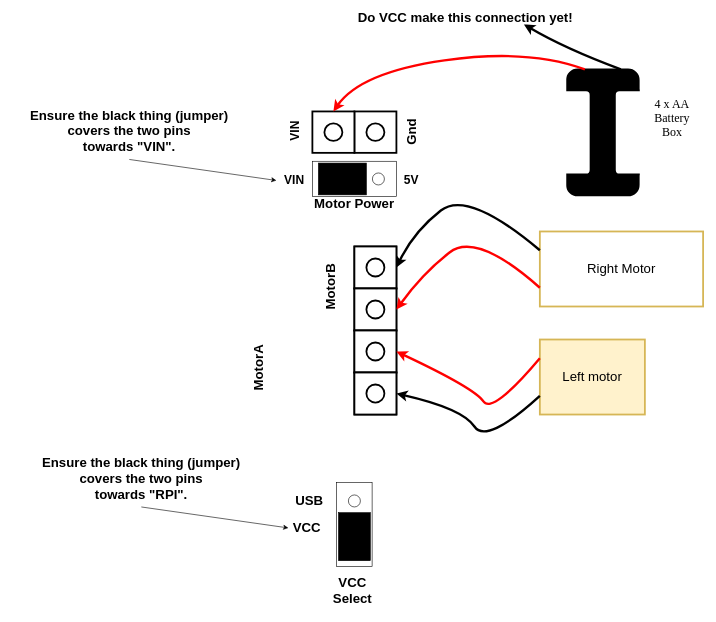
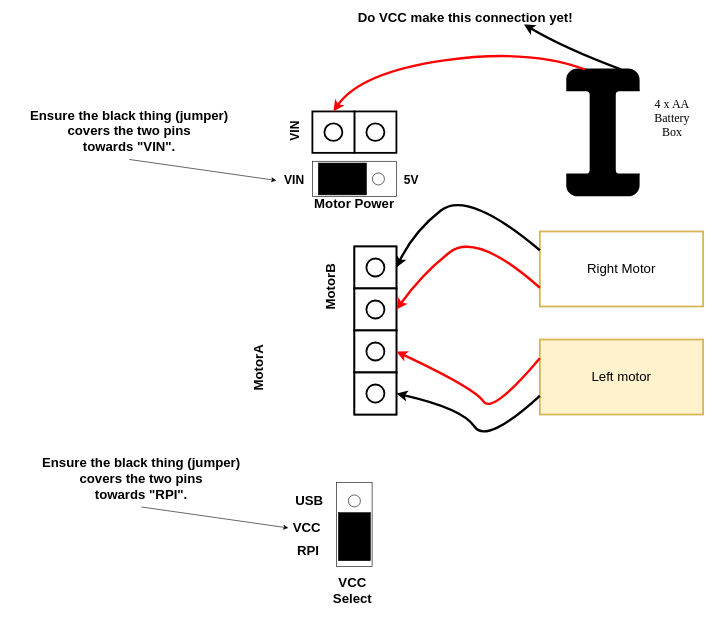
  <mxCell id="0" />
  <mxCell id="1" parent="0" />
  <mxCell id="2" value="" style="curved=1;endArrow=classic;html=1;strokeColor=#000000;strokeWidth=4;fillColor=#FF3333;fontSize=49;exitX=0.75;exitY=0;entryX=0.75;entryY=1;entryDx=0;entryDy=0;" parent="1" source="4" target="18" edge="1"><mxGeometry width="50" height="50" relative="1" as="geometry"><mxPoint x="1040" y="80" as="sourcePoint" /><mxPoint x="780" y="50" as="targetPoint" /><Array as="points"><mxPoint x="940" y="80" /></Array></mxGeometry></mxCell>
  <mxCell id="3" value="" style="group" parent="1" vertex="1" connectable="0"><mxGeometry x="924" y="115" width="160.5" height="210" as="geometry" /></mxCell>
  <mxCell id="4" value="" style="rounded=1;whiteSpace=wrap;html=1;strokeColor=#000000;strokeWidth=3;fillColor=#000000;fontSize=49;" parent="3" vertex="1"><mxGeometry x="20" width="120" height="210" as="geometry" /></mxCell>
  <mxCell id="5" value="" style="rounded=1;whiteSpace=wrap;html=1;strokeColor=#000000;strokeWidth=3;fillColor=#ffffff;fontSize=49;" parent="3" vertex="1"><mxGeometry x="9.5" y="35" width="50" height="140" as="geometry" /></mxCell>
  <mxCell id="6" value="" style="rounded=1;whiteSpace=wrap;html=1;strokeColor=#000000;strokeWidth=3;fillColor=#ffffff;fontSize=49;" parent="3" vertex="1"><mxGeometry x="100" y="35" width="50" height="140" as="geometry" /></mxCell>
  <mxCell id="7" value="" style="rounded=0;whiteSpace=wrap;html=1;strokeColor=none;strokeWidth=3;fillColor=#ffffff;fontSize=49;" parent="3" vertex="1"><mxGeometry width="19" height="210" as="geometry" /></mxCell>
  <mxCell id="8" value="" style="rounded=0;whiteSpace=wrap;html=1;strokeColor=none;strokeWidth=3;fillColor=#ffffff;fontSize=49;" parent="3" vertex="1"><mxGeometry x="141.5" width="19" height="210" as="geometry" /></mxCell>
  <mxCell id="9" value="" style="group" parent="1" vertex="1" connectable="0"><mxGeometry x="590" y="185" width="70" height="69" as="geometry" /></mxCell>
  <mxCell id="10" value="" style="rounded=0;whiteSpace=wrap;html=1;strokeColor=#000000;strokeWidth=3;fillColor=#ffffff;fontSize=49;" parent="9" vertex="1"><mxGeometry width="70" height="69" as="geometry" /></mxCell>
  <mxCell id="11" value="" style="ellipse;whiteSpace=wrap;html=1;aspect=fixed;strokeColor=#000000;strokeWidth=3;fillColor=#ffffff;fontSize=49;" parent="9" vertex="1"><mxGeometry x="20" y="20" width="30" height="29" as="geometry" /></mxCell>
  <mxCell id="12" value="" style="group" parent="1" vertex="1" connectable="0"><mxGeometry x="520" y="185" width="70" height="69" as="geometry" /></mxCell>
  <mxCell id="13" value="" style="rounded=0;whiteSpace=wrap;html=1;strokeColor=#000000;strokeWidth=3;fillColor=#ffffff;fontSize=49;" parent="12" vertex="1"><mxGeometry width="70" height="69" as="geometry" /></mxCell>
  <mxCell id="14" value="" style="ellipse;whiteSpace=wrap;html=1;aspect=fixed;strokeColor=#000000;strokeWidth=3;fillColor=#ffffff;fontSize=49;" parent="12" vertex="1"><mxGeometry x="20" y="20" width="30" height="29" as="geometry" /></mxCell>
  <mxCell id="15" value="" style="curved=1;endArrow=classic;html=1;strokeColor=#FF0000;strokeWidth=4;fillColor=#FF3333;fontSize=49;entryX=0.5;entryY=0;entryDx=0;entryDy=0;exitX=0.25;exitY=0;exitDx=0;exitDy=0;" parent="1" source="4" target="13" edge="1"><mxGeometry width="50" height="50" relative="1" as="geometry"><mxPoint x="980" y="110" as="sourcePoint" /><mxPoint x="670" y="145" as="targetPoint" /><Array as="points"><mxPoint x="880" y="80" /><mxPoint x="600" y="120" /></Array></mxGeometry></mxCell>
- <mxCell id="16" value="&lt;div style=&quot;font-size: 22px;&quot;&gt;Gnd&lt;/div&gt;" style="text;html=1;strokeColor=none;fillColor=none;align=center;verticalAlign=middle;whiteSpace=wrap;rounded=0;fontSize=22;horizontal=0;fontStyle=1" parent="1" vertex="1"><mxGeometry x="665" y="195" width="40" height="49" as="geometry" /></mxCell>
  <mxCell id="17" value="VIN&lt;br style=&quot;font-size: 20px&quot;&gt;" style="text;html=1;strokeColor=none;fillColor=none;align=center;verticalAlign=middle;whiteSpace=wrap;rounded=0;fontSize=20;horizontal=0;fontStyle=1;direction=west;" parent="1" vertex="1"><mxGeometry x="470" y="180.5" width="40" height="74" as="geometry" /></mxCell>
  <mxCell id="18" value="Do VCC make this connection yet!" style="text;html=1;strokeColor=none;fillColor=none;align=center;verticalAlign=middle;whiteSpace=wrap;rounded=0;fontSize=22;fontStyle=1;" parent="1" vertex="1"><mxGeometry x="580" y="20" width="390" height="20" as="geometry" /></mxCell>
  <mxCell id="19" value="" style="group;strokeColor=#000000;strokeWidth=3;fillColor=#000000;fontSize=22;" parent="1" vertex="1" connectable="0"><mxGeometry x="590" y="410" width="70" height="70" as="geometry" /></mxCell>
  <mxCell id="20" value="" style="rounded=0;whiteSpace=wrap;html=1;strokeColor=#000000;strokeWidth=3;fillColor=#ffffff;fontSize=49;" parent="19" vertex="1"><mxGeometry width="70" height="70" as="geometry" /></mxCell>
  <mxCell id="21" value="" style="ellipse;whiteSpace=wrap;html=1;aspect=fixed;strokeColor=#000000;strokeWidth=3;fillColor=#ffffff;fontSize=49;" parent="19" vertex="1"><mxGeometry x="20" y="20" width="30" height="30" as="geometry" /></mxCell>
  <mxCell id="22" value="MotorB&lt;br&gt;" style="text;html=1;strokeColor=none;fillColor=none;align=center;verticalAlign=middle;whiteSpace=wrap;rounded=0;fontSize=22;horizontal=0;fontStyle=1;" parent="1" vertex="1"><mxGeometry x="530" y="430" width="40" height="95" as="geometry" /></mxCell>
  <mxCell id="23" value="" style="group;strokeColor=#000000;strokeWidth=3;fillColor=#000000;fontSize=22;" parent="1" vertex="1" connectable="0"><mxGeometry x="590" y="480" width="70" height="70" as="geometry" /></mxCell>
  <mxCell id="24" value="" style="rounded=0;whiteSpace=wrap;html=1;strokeColor=#000000;strokeWidth=3;fillColor=#ffffff;fontSize=49;" parent="23" vertex="1"><mxGeometry width="70" height="70" as="geometry" /></mxCell>
  <mxCell id="25" value="" style="ellipse;whiteSpace=wrap;html=1;aspect=fixed;strokeColor=#000000;strokeWidth=3;fillColor=#ffffff;fontSize=49;" parent="23" vertex="1"><mxGeometry x="20" y="20" width="30" height="30" as="geometry" /></mxCell>
  <mxCell id="26" value="" style="group;strokeColor=#000000;strokeWidth=3;fillColor=#000000;fontSize=22;" parent="1" vertex="1" connectable="0"><mxGeometry x="590" y="550" width="70" height="70" as="geometry" /></mxCell>
  <mxCell id="27" value="" style="rounded=0;whiteSpace=wrap;html=1;strokeColor=#000000;strokeWidth=3;fillColor=#ffffff;fontSize=49;" parent="26" vertex="1"><mxGeometry width="70" height="70" as="geometry" /></mxCell>
  <mxCell id="28" value="" style="ellipse;whiteSpace=wrap;html=1;aspect=fixed;strokeColor=#000000;strokeWidth=3;fillColor=#ffffff;fontSize=49;" parent="26" vertex="1"><mxGeometry x="20" y="20" width="30" height="30" as="geometry" /></mxCell>
  <mxCell id="29" value="MotorA" style="text;html=1;strokeColor=none;fillColor=none;align=center;verticalAlign=middle;whiteSpace=wrap;rounded=0;fontSize=22;horizontal=0;fontStyle=1;" parent="1" vertex="1"><mxGeometry x="410" y="565" width="40" height="95" as="geometry" /></mxCell>
  <mxCell id="30" value="" style="group;strokeColor=#000000;strokeWidth=3;fillColor=#000000;fontSize=22;" parent="1" vertex="1" connectable="0"><mxGeometry x="590" y="620" width="70" height="70" as="geometry" /></mxCell>
  <mxCell id="31" value="" style="rounded=0;whiteSpace=wrap;html=1;strokeColor=#000000;strokeWidth=3;fillColor=#ffffff;fontSize=49;" parent="30" vertex="1"><mxGeometry width="70" height="70" as="geometry" /></mxCell>
  <mxCell id="32" value="" style="ellipse;whiteSpace=wrap;html=1;aspect=fixed;strokeColor=#000000;strokeWidth=3;fillColor=#ffffff;fontSize=49;" parent="30" vertex="1"><mxGeometry x="20" y="20" width="30" height="30" as="geometry" /></mxCell>
  <mxCell id="33" value="Right Motor" style="rounded=0;whiteSpace=wrap;html=1;strokeColor=#D6B656;strokeWidth=3;fillColor=#ffffff;fontSize=22;" parent="1" vertex="1"><mxGeometry x="899" y="385" width="272" height="125" as="geometry" /></mxCell>
- <mxCell id="34" value="Left motor" style="rounded=0;whiteSpace=wrap;html=1;strokeColor=#D6B656;strokeWidth=3;fillColor=#fff2cc;fontSize=22;" parent="1" vertex="1"><mxGeometry x="899" y="565" width="175" height="125" as="geometry" /></mxCell>
+ <mxCell id="34" value="Left motor" style="rounded=0;whiteSpace=wrap;html=1;strokeColor=#D6B656;strokeWidth=3;fillColor=#fff2cc;fontSize=22;" parent="1" vertex="1"><mxGeometry x="899" y="565" width="272" height="125" as="geometry" /></mxCell>
  <mxCell id="35" value="" style="curved=1;endArrow=classic;html=1;strokeColor=#000000;strokeWidth=4;fillColor=#FF3333;fontSize=49;exitX=0;exitY=0.25;entryX=1;entryY=0.5;" parent="1" source="33" target="20" edge="1"><mxGeometry width="50" height="50" relative="1" as="geometry"><mxPoint x="943.143" y="359.571" as="sourcePoint" /><mxPoint x="684.455" y="285" as="targetPoint" /><Array as="points"><mxPoint x="779" y="315" /><mxPoint x="689" y="385" /></Array></mxGeometry></mxCell>
  <mxCell id="36" value="" style="curved=1;endArrow=classic;html=1;strokeColor=#FF0000;strokeWidth=4;fillColor=#FF3333;fontSize=49;entryX=1;entryY=0.5;exitX=0;exitY=0.75;" parent="1" source="33" target="24" edge="1"><mxGeometry width="50" height="50" relative="1" as="geometry"><mxPoint x="840" y="420" as="sourcePoint" /><mxPoint x="674.357" y="444.571" as="targetPoint" /><Array as="points"><mxPoint x="793.5" y="385" /><mxPoint x="703.5" y="455" /></Array></mxGeometry></mxCell>
  <mxCell id="37" value="" style="curved=1;endArrow=classic;html=1;strokeColor=#000000;strokeWidth=4;fillColor=#FF3333;fontSize=49;exitX=0;exitY=0.75;entryX=1;entryY=0.5;" parent="1" source="34" target="31" edge="1"><mxGeometry width="50" height="50" relative="1" as="geometry"><mxPoint x="983.429" y="655" as="sourcePoint" /><mxPoint x="744.857" y="613.571" as="targetPoint" /><Array as="points"><mxPoint x="810" y="740" /><mxPoint x="770" y="680" /></Array></mxGeometry></mxCell>
  <mxCell id="38" value="" style="curved=1;endArrow=classic;html=1;strokeColor=#FF0000;strokeWidth=4;fillColor=#FF3333;fontSize=49;exitX=0;exitY=0.25;entryX=1;entryY=0.5;" parent="1" source="34" target="27" edge="1"><mxGeometry width="50" height="50" relative="1" as="geometry"><mxPoint x="983.714" y="944.357" as="sourcePoint" /><mxPoint x="730.857" y="620.071" as="targetPoint" /><Array as="points"><mxPoint x="820" y="690" /><mxPoint x="790" y="646" /></Array></mxGeometry></mxCell>
  <mxCell id="39" value="4 x AA Battery Box" style="text;html=1;strokeColor=none;fillColor=none;align=center;verticalAlign=middle;whiteSpace=wrap;rounded=0;shadow=0;glass=0;comic=0;fontFamily=Verdana;fontSize=20;opacity=50;" parent="1" vertex="1"><mxGeometry x="1075" y="146.5" width="89" height="96" as="geometry" /></mxCell>
  <mxCell id="40" value="" style="rounded=0;whiteSpace=wrap;html=1;" vertex="1" parent="1"><mxGeometry x="520" y="268" width="140" height="59" as="geometry" /></mxCell>
  <mxCell id="41" value="" style="ellipse;whiteSpace=wrap;html=1;aspect=fixed;" vertex="1" parent="1"><mxGeometry x="540" y="287.5" width="20" height="20" as="geometry" /></mxCell>
  <mxCell id="42" value="" style="ellipse;whiteSpace=wrap;html=1;aspect=fixed;" vertex="1" parent="1"><mxGeometry x="580" y="287.5" width="20" height="20" as="geometry" /></mxCell>
  <mxCell id="43" value="" style="ellipse;whiteSpace=wrap;html=1;aspect=fixed;" vertex="1" parent="1"><mxGeometry x="620" y="287.5" width="20" height="20" as="geometry" /></mxCell>
  <mxCell id="44" value="VIN&lt;br style=&quot;font-size: 20px&quot;&gt;" style="text;html=1;strokeColor=none;fillColor=none;align=center;verticalAlign=middle;whiteSpace=wrap;rounded=0;fontSize=20;horizontal=1;fontStyle=1;direction=north;" vertex="1" parent="1"><mxGeometry x="470" y="281.5" width="40" height="32" as="geometry" /></mxCell>
  <mxCell id="45" value="5V&lt;br style=&quot;font-size: 20px&quot;&gt;" style="text;html=1;strokeColor=none;fillColor=none;align=center;verticalAlign=middle;whiteSpace=wrap;rounded=0;fontSize=20;horizontal=1;fontStyle=1;direction=north;" vertex="1" parent="1"><mxGeometry x="665" y="281.5" width="40" height="32" as="geometry" /></mxCell>
  <mxCell id="46" value="" style="rounded=0;whiteSpace=wrap;html=1;fillColor=#000000;" vertex="1" parent="1"><mxGeometry x="530" y="271" width="80" height="53" as="geometry" /></mxCell>
  <mxCell id="47" style="rounded=0;orthogonalLoop=1;jettySize=auto;html=1;exitX=0.5;exitY=1;exitDx=0;exitDy=0;" edge="1" parent="1" source="48"><mxGeometry relative="1" as="geometry"><mxPoint x="460" y="300" as="targetPoint" /></mxGeometry></mxCell>
  <mxCell id="48" value="Ensure the black thing (jumper) covers the two pins&lt;br&gt;towards &quot;VIN&quot;.&lt;br&gt;" style="text;html=1;strokeColor=none;fillColor=none;align=center;verticalAlign=middle;whiteSpace=wrap;rounded=0;fontSize=22;fontStyle=1;" vertex="1" parent="1"><mxGeometry x="20" y="170" width="390" height="95" as="geometry" /></mxCell>
  <mxCell id="49" value="Motor Power" style="text;html=1;strokeColor=none;fillColor=none;align=center;verticalAlign=middle;whiteSpace=wrap;rounded=0;fontSize=22;fontStyle=1;" vertex="1" parent="1"><mxGeometry x="518" y="330" width="144" height="20" as="geometry" /></mxCell>
  <mxCell id="50" value="" style="group;rotation=-90;" vertex="1" connectable="0" parent="1"><mxGeometry x="520" y="844" width="140" height="59" as="geometry" /></mxCell>
  <mxCell id="51" value="" style="rounded=0;whiteSpace=wrap;html=1;rotation=-90;" vertex="1" parent="50"><mxGeometry width="140" height="59" as="geometry" /></mxCell>
  <mxCell id="52" value="" style="ellipse;whiteSpace=wrap;html=1;aspect=fixed;rotation=-90;" vertex="1" parent="50"><mxGeometry x="60" y="60" width="20" height="20" as="geometry" /></mxCell>
  <mxCell id="53" value="" style="ellipse;whiteSpace=wrap;html=1;aspect=fixed;rotation=-90;" vertex="1" parent="50"><mxGeometry x="60" y="20" width="20" height="20" as="geometry" /></mxCell>
  <mxCell id="54" value="" style="ellipse;whiteSpace=wrap;html=1;aspect=fixed;rotation=-90;" vertex="1" parent="50"><mxGeometry x="60" y="-20" width="20" height="20" as="geometry" /></mxCell>
  <mxCell id="55" value="" style="rounded=0;whiteSpace=wrap;html=1;fillColor=#000000;rotation=-90;" vertex="1" parent="50"><mxGeometry x="30" y="23" width="80" height="53" as="geometry" /></mxCell>
  <mxCell id="56" value="VCC Select" style="text;html=1;strokeColor=none;fillColor=none;align=center;verticalAlign=middle;whiteSpace=wrap;rounded=0;fontSize=22;fontStyle=1;" vertex="1" parent="1"><mxGeometry x="545" y="954" width="84" height="60" as="geometry" /></mxCell>
+ <mxCell id="57" value="RPI" style="text;html=1;strokeColor=none;fillColor=none;align=center;verticalAlign=middle;whiteSpace=wrap;rounded=0;fontSize=22;fontStyle=1;" vertex="1" parent="1"><mxGeometry x="487" y="903" width="52" height="30" as="geometry" /></mxCell>
  <mxCell id="58" value="VCC" style="text;html=1;strokeColor=none;fillColor=none;align=center;verticalAlign=middle;whiteSpace=wrap;rounded=0;fontSize=22;fontStyle=1;" vertex="1" parent="1"><mxGeometry x="485" y="864" width="52" height="30" as="geometry" /></mxCell>
  <mxCell id="59" value="USB" style="text;html=1;strokeColor=none;fillColor=none;align=center;verticalAlign=middle;whiteSpace=wrap;rounded=0;fontSize=22;fontStyle=1;" vertex="1" parent="1"><mxGeometry x="489" y="819" width="52" height="30" as="geometry" /></mxCell>
  <mxCell id="60" value="Ensure the black thing (jumper) covers the two pins&lt;br&gt;towards &quot;RPI&quot;.&lt;br&gt;" style="text;html=1;strokeColor=none;fillColor=none;align=center;verticalAlign=middle;whiteSpace=wrap;rounded=0;fontSize=22;fontStyle=1;" vertex="1" parent="1"><mxGeometry x="40" y="749" width="390" height="95" as="geometry" /></mxCell>
  <mxCell id="61" style="rounded=0;orthogonalLoop=1;jettySize=auto;html=1;exitX=0.5;exitY=1;exitDx=0;exitDy=0;" edge="1" source="60" parent="1"><mxGeometry relative="1" as="geometry"><mxPoint x="480" y="879" as="targetPoint" /></mxGeometry></mxCell>
